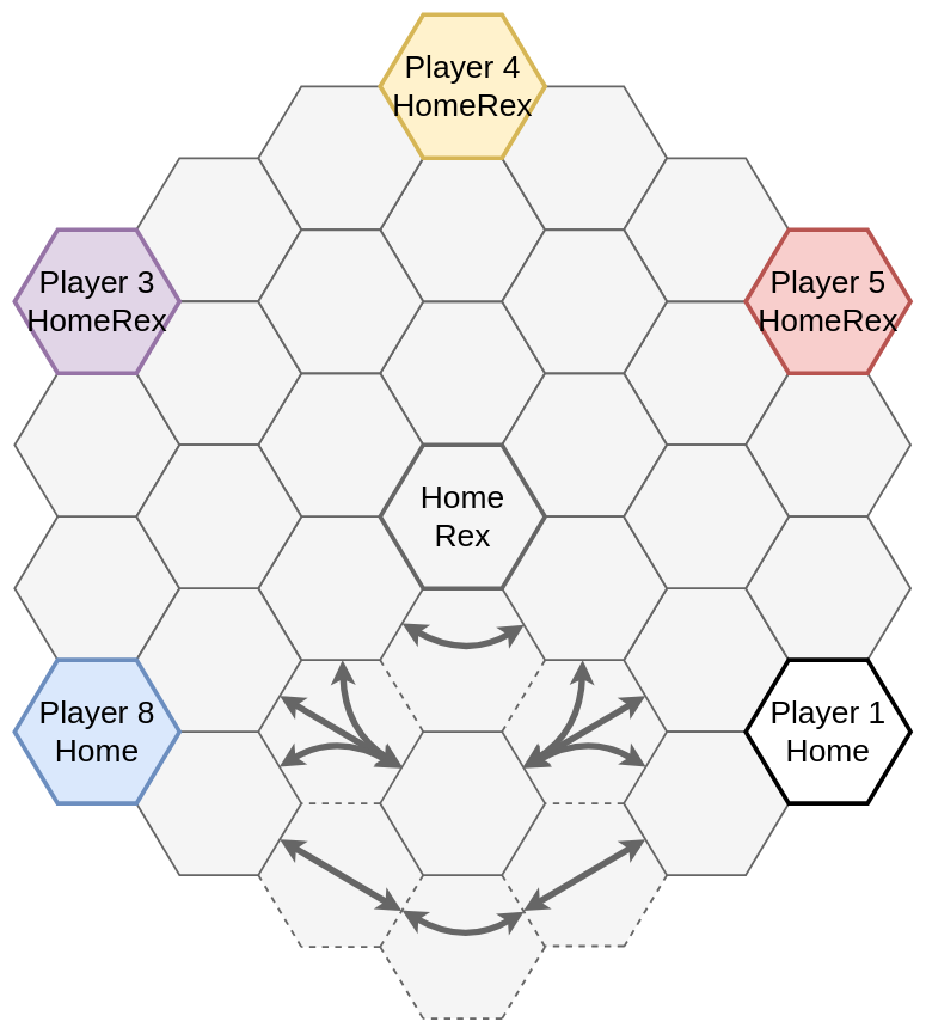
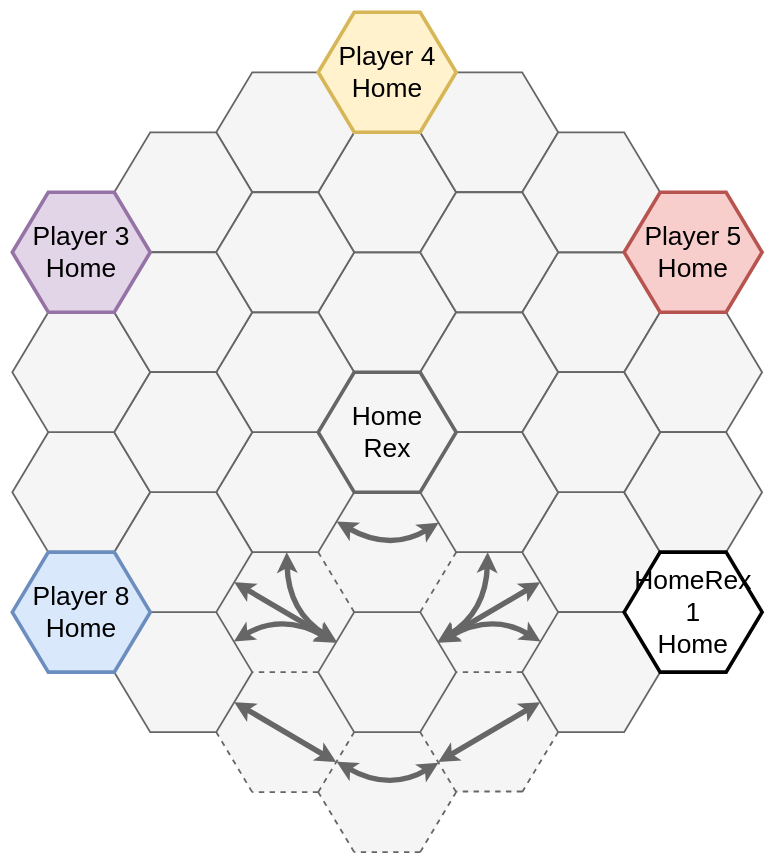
  <mxCell id="0" />
  <mxCell id="1" parent="0" />
  <mxCell id="2" value="" style="shape=hexagon;perimeter=hexagonPerimeter2;whiteSpace=wrap;html=1;fixedSize=1;size=60;fontSize=44;fontFamily=Helvetica;strokeWidth=3;fillColor=#f5f5f5;fontColor=#333333;strokeColor=none;" parent="1" vertex="1"><mxGeometry x="530" y="1220" width="230" height="200" as="geometry" /></mxCell>
  <mxCell id="3" value="" style="shape=hexagon;perimeter=hexagonPerimeter2;whiteSpace=wrap;html=1;fixedSize=1;size=60;fontSize=44;fontFamily=Helvetica;strokeWidth=3;fillColor=#f5f5f5;fontColor=#333333;strokeColor=none;" parent="1" vertex="1"><mxGeometry x="700" y="1120" width="230" height="200" as="geometry" /></mxCell>
  <mxCell id="4" value="" style="shape=hexagon;perimeter=hexagonPerimeter2;whiteSpace=wrap;html=1;fixedSize=1;size=60;fontSize=44;fontFamily=Helvetica;strokeWidth=3;fillColor=#f5f5f5;fontColor=#333333;strokeColor=none;" parent="1" vertex="1"><mxGeometry x="360" y="1120" width="230" height="200" as="geometry" /></mxCell>
  <mxCell id="5" value="" style="shape=hexagon;perimeter=hexagonPerimeter2;whiteSpace=wrap;html=1;fixedSize=1;size=60;fontSize=44;fontFamily=Helvetica;strokeWidth=3;fillColor=#f5f5f5;fontColor=#333333;strokeColor=none;" parent="1" vertex="1"><mxGeometry x="360" y="920" width="230" height="200" as="geometry" /></mxCell>
  <mxCell id="6" value="" style="shape=hexagon;perimeter=hexagonPerimeter2;whiteSpace=wrap;html=1;fixedSize=1;size=60;fontSize=44;fontFamily=Helvetica;strokeWidth=3;fillColor=#f5f5f5;fontColor=#333333;strokeColor=none;" parent="1" vertex="1"><mxGeometry x="700" y="920" width="230" height="200" as="geometry" /></mxCell>
  <mxCell id="7" value="" style="shape=hexagon;perimeter=hexagonPerimeter2;whiteSpace=wrap;html=1;fixedSize=1;size=60;fontSize=44;fontFamily=Helvetica;strokeWidth=3;fillColor=#f5f5f5;fontColor=#333333;strokeColor=none;" parent="1" vertex="1"><mxGeometry x="530" y="820" width="230" height="200" as="geometry" /></mxCell>
  <mxCell id="8" value="" style="shape=hexagon;perimeter=hexagonPerimeter2;whiteSpace=wrap;html=1;fixedSize=1;size=60;fontSize=44;fontFamily=Helvetica;strokeWidth=3;fillColor=#f5f5f5;strokeColor=#666666;fontColor=#333333;" parent="1" vertex="1"><mxGeometry x="870" y="420" width="230" height="200" as="geometry" /></mxCell>
  <mxCell id="9" value="" style="shape=hexagon;perimeter=hexagonPerimeter2;whiteSpace=wrap;html=1;fixedSize=1;size=60;fontSize=44;fontFamily=Helvetica;strokeWidth=3;fillColor=#f5f5f5;strokeColor=#666666;fontColor=#333333;" parent="1" vertex="1"><mxGeometry x="530" y="420" width="230" height="200" as="geometry" /></mxCell>
  <mxCell id="10" value="" style="shape=hexagon;perimeter=hexagonPerimeter2;whiteSpace=wrap;html=1;fixedSize=1;size=60;fontSize=44;fontFamily=Helvetica;strokeWidth=3;fillColor=#f5f5f5;strokeColor=#666666;fontColor=#333333;" parent="1" vertex="1"><mxGeometry x="530" y="220" width="230" height="200" as="geometry" /></mxCell>
  <mxCell id="11" value="" style="shape=hexagon;perimeter=hexagonPerimeter2;whiteSpace=wrap;html=1;fixedSize=1;size=60;fontSize=44;fontFamily=Helvetica;strokeWidth=3;fillColor=#f5f5f5;strokeColor=#666666;fontColor=#333333;" parent="1" vertex="1"><mxGeometry x="700" y="120" width="230" height="200" as="geometry" /></mxCell>
  <mxCell id="12" value="" style="shape=hexagon;perimeter=hexagonPerimeter2;whiteSpace=wrap;html=1;fixedSize=1;size=60;fontSize=44;fontFamily=Helvetica;strokeWidth=3;fillColor=#f5f5f5;strokeColor=#666666;fontColor=#333333;" parent="1" vertex="1"><mxGeometry x="360" y="120" width="230" height="200" as="geometry" /></mxCell>
  <mxCell id="13" value="" style="shape=hexagon;perimeter=hexagonPerimeter2;whiteSpace=wrap;html=1;fixedSize=1;size=60;fontSize=44;fontFamily=Helvetica;strokeWidth=3;fillColor=#f5f5f5;strokeColor=#666666;fontColor=#333333;" parent="1" vertex="1"><mxGeometry x="20" y="720" width="230" height="200" as="geometry" /></mxCell>
  <mxCell id="14" value="" style="shape=hexagon;perimeter=hexagonPerimeter2;whiteSpace=wrap;html=1;fixedSize=1;size=60;fontSize=44;fontFamily=Helvetica;strokeWidth=3;fillColor=#f5f5f5;strokeColor=#666666;fontColor=#333333;" parent="1" vertex="1"><mxGeometry x="360" y="720" width="230" height="200" as="geometry" /></mxCell>
  <mxCell id="15" value="" style="shape=hexagon;perimeter=hexagonPerimeter2;whiteSpace=wrap;html=1;fixedSize=1;size=60;fontSize=44;fontFamily=Helvetica;strokeWidth=3;fillColor=#f5f5f5;strokeColor=#666666;fontColor=#333333;" parent="1" vertex="1"><mxGeometry x="190" y="1020" width="230" height="200" as="geometry" /></mxCell>
  <mxCell id="16" value="" style="shape=hexagon;perimeter=hexagonPerimeter2;whiteSpace=wrap;html=1;fixedSize=1;size=60;fontSize=44;fontFamily=Helvetica;strokeWidth=3;fillColor=#f5f5f5;strokeColor=#666666;fontColor=#333333;" parent="1" vertex="1"><mxGeometry x="1040" y="520" width="230" height="200" as="geometry" /></mxCell>
  <mxCell id="17" value="" style="shape=hexagon;perimeter=hexagonPerimeter2;whiteSpace=wrap;html=1;fixedSize=1;size=60;fontSize=44;fontFamily=Helvetica;strokeWidth=3;fillColor=#f5f5f5;strokeColor=#666666;fontColor=#333333;" parent="1" vertex="1"><mxGeometry x="700" y="520" width="230" height="200" as="geometry" /></mxCell>
  <mxCell id="18" value="" style="shape=hexagon;perimeter=hexagonPerimeter2;whiteSpace=wrap;html=1;fixedSize=1;size=60;fontSize=44;fontFamily=Helvetica;strokeWidth=3;fillColor=#f5f5f5;strokeColor=#666666;fontColor=#333333;" parent="1" vertex="1"><mxGeometry x="870" y="220" width="230" height="200" as="geometry" /></mxCell>
  <mxCell id="19" value="" style="shape=hexagon;perimeter=hexagonPerimeter2;whiteSpace=wrap;html=1;fixedSize=1;size=60;fontSize=44;fontFamily=Helvetica;strokeWidth=3;fillColor=#f5f5f5;strokeColor=#666666;fontColor=#333333;" parent="1" vertex="1"><mxGeometry x="870" y="820" width="230" height="200" as="geometry" /></mxCell>
  <mxCell id="20" value="" style="shape=hexagon;perimeter=hexagonPerimeter2;whiteSpace=wrap;html=1;fixedSize=1;size=60;fontSize=44;fontFamily=Helvetica;strokeWidth=3;fillColor=#f5f5f5;strokeColor=#666666;fontColor=#333333;" parent="1" vertex="1"><mxGeometry x="870" y="1020" width="230" height="200" as="geometry" /></mxCell>
  <mxCell id="21" value="" style="shape=hexagon;perimeter=hexagonPerimeter2;whiteSpace=wrap;html=1;fixedSize=1;size=60;fontSize=44;fontFamily=Helvetica;strokeWidth=3;fillColor=#f5f5f5;strokeColor=#666666;fontColor=#333333;" parent="1" vertex="1"><mxGeometry x="1040" y="720" width="230" height="200" as="geometry" /></mxCell>
  <mxCell id="22" value="" style="shape=hexagon;perimeter=hexagonPerimeter2;whiteSpace=wrap;html=1;fixedSize=1;size=60;fontSize=44;fontFamily=Helvetica;strokeWidth=3;fillColor=#f5f5f5;strokeColor=#666666;fontColor=#333333;" parent="1" vertex="1"><mxGeometry x="700" y="720" width="230" height="200" as="geometry" /></mxCell>
  <mxCell id="23" value="" style="shape=hexagon;perimeter=hexagonPerimeter2;whiteSpace=wrap;html=1;fixedSize=1;size=60;fontSize=44;fontFamily=Helvetica;strokeWidth=3;fillColor=#f5f5f5;strokeColor=#666666;fontColor=#333333;" parent="1" vertex="1"><mxGeometry x="190" y="820" width="230" height="200" as="geometry" /></mxCell>
  <mxCell id="24" value="" style="shape=hexagon;perimeter=hexagonPerimeter2;whiteSpace=wrap;html=1;fixedSize=1;size=60;fontSize=44;fontFamily=Helvetica;strokeWidth=3;fillColor=#f5f5f5;strokeColor=#666666;fontColor=#333333;" parent="1" vertex="1"><mxGeometry x="190" y="220" width="230" height="200" as="geometry" /></mxCell>
  <mxCell id="25" value="" style="shape=hexagon;perimeter=hexagonPerimeter2;whiteSpace=wrap;html=1;fixedSize=1;size=60;fontSize=44;fontFamily=Helvetica;strokeWidth=3;fillColor=#f5f5f5;strokeColor=#666666;fontColor=#333333;" parent="1" vertex="1"><mxGeometry x="20" y="520" width="230" height="200" as="geometry" /></mxCell>
  <mxCell id="26" value="" style="shape=hexagon;perimeter=hexagonPerimeter2;whiteSpace=wrap;html=1;fixedSize=1;size=60;fontSize=44;fontFamily=Helvetica;strokeWidth=3;fillColor=#f5f5f5;strokeColor=#666666;fontColor=#333333;" parent="1" vertex="1"><mxGeometry x="360" y="520" width="230" height="200" as="geometry" /></mxCell>
  <mxCell id="27" value="" style="shape=hexagon;perimeter=hexagonPerimeter2;whiteSpace=wrap;html=1;fixedSize=1;size=60;fontSize=44;fontFamily=Helvetica;strokeWidth=3;fillColor=#f5f5f5;strokeColor=#666666;fontColor=#333333;" parent="1" vertex="1"><mxGeometry x="190" y="420" width="230" height="200" as="geometry" /></mxCell>
  <mxCell id="28" value="" style="shape=hexagon;perimeter=hexagonPerimeter2;whiteSpace=wrap;html=1;fixedSize=1;size=60;fontSize=44;fontFamily=Helvetica;strokeWidth=3;fillColor=#f5f5f5;strokeColor=#666666;fontColor=#333333;" parent="1" vertex="1"><mxGeometry x="700" y="320" width="230" height="200" as="geometry" /></mxCell>
  <mxCell id="29" value="" style="shape=hexagon;perimeter=hexagonPerimeter2;whiteSpace=wrap;html=1;fixedSize=1;size=60;fontSize=44;fontFamily=Helvetica;strokeWidth=3;fillColor=#f5f5f5;strokeColor=#666666;fontColor=#333333;" parent="1" vertex="1"><mxGeometry x="360" y="320" width="230" height="200" as="geometry" /></mxCell>
  <mxCell id="30" value="" style="shape=hexagon;perimeter=hexagonPerimeter2;whiteSpace=wrap;html=1;fixedSize=1;size=60;fontSize=44;fontFamily=Helvetica;strokeWidth=3;fillColor=#f5f5f5;strokeColor=#666666;fontColor=#333333;" parent="1" vertex="1"><mxGeometry x="190" y="620" width="230" height="200" as="geometry" /></mxCell>
  <mxCell id="31" value="" style="shape=hexagon;perimeter=hexagonPerimeter2;whiteSpace=wrap;html=1;fixedSize=1;size=60;fontSize=44;fontFamily=Helvetica;strokeWidth=3;fillColor=#f5f5f5;strokeColor=#666666;fontColor=#333333;" parent="1" vertex="1"><mxGeometry x="870" y="620" width="230" height="200" as="geometry" /></mxCell>
  <mxCell id="32" value="" style="endArrow=none;dashed=1;html=1;strokeWidth=3;fontSize=44;fillColor=#f5f5f5;strokeColor=#666666;" parent="1" edge="1"><mxGeometry width="50" height="50" relative="1" as="geometry"><mxPoint x="700" y="1420" as="sourcePoint" /><mxPoint x="760" y="1320" as="targetPoint" /></mxGeometry></mxCell>
  <mxCell id="33" value="" style="endArrow=none;dashed=1;html=1;strokeWidth=3;fontSize=44;fillColor=#f5f5f5;strokeColor=#666666;" parent="1" edge="1"><mxGeometry width="50" height="50" relative="1" as="geometry"><mxPoint x="590" y="1420" as="sourcePoint" /><mxPoint x="530" y="1320" as="targetPoint" /></mxGeometry></mxCell>
  <mxCell id="34" value="" style="endArrow=none;dashed=1;html=1;strokeWidth=3;fontSize=44;fillColor=#f5f5f5;strokeColor=#666666;" parent="1" edge="1"><mxGeometry width="50" height="50" relative="1" as="geometry"><mxPoint x="700" y="1420" as="sourcePoint" /><mxPoint x="590" y="1420" as="targetPoint" /></mxGeometry></mxCell>
  <mxCell id="35" value="" style="endArrow=classic;startArrow=classic;html=1;strokeWidth=9;fontSize=44;fillColor=#f5f5f5;strokeColor=#666666;" parent="1" source="61" target="19" edge="1"><mxGeometry width="50" height="50" relative="1" as="geometry"><mxPoint x="650" y="1060" as="sourcePoint" /><mxPoint x="700" y="1010" as="targetPoint" /></mxGeometry></mxCell>
  <mxCell id="36" value="" style="endArrow=classic;startArrow=classic;html=1;strokeWidth=9;fontSize=44;fillColor=#f5f5f5;strokeColor=#666666;" parent="1" source="23" target="61" edge="1"><mxGeometry width="50" height="50" relative="1" as="geometry"><mxPoint x="740" y="1080" as="sourcePoint" /><mxPoint x="910" y="980" as="targetPoint" /></mxGeometry></mxCell>
  <mxCell id="37" value="" style="curved=1;endArrow=classic;html=1;strokeWidth=9;startArrow=classic;startFill=1;fontSize=44;fillColor=#f5f5f5;strokeColor=#666666;" parent="1" source="14" target="22" edge="1"><mxGeometry width="50" height="50" relative="1" as="geometry"><mxPoint x="559.836" y="870.273" as="sourcePoint" /><mxPoint x="730.164" y="870.273" as="targetPoint" /><Array as="points"><mxPoint x="650" y="920" /></Array></mxGeometry></mxCell>
  <mxCell id="38" value="" style="curved=1;endArrow=classic;html=1;strokeWidth=9;startArrow=classic;startFill=1;fontSize=44;fillColor=#f5f5f5;strokeColor=#666666;" parent="1" source="14" target="61" edge="1"><mxGeometry width="50" height="50" relative="1" as="geometry"><mxPoint x="489.996" y="960.003" as="sourcePoint" /><mxPoint x="660.324" y="960.003" as="targetPoint" /><Array as="points"><mxPoint x="480" y="1020" /></Array></mxGeometry></mxCell>
  <mxCell id="39" value="" style="curved=1;endArrow=classic;html=1;strokeWidth=9;startArrow=classic;startFill=1;fontSize=44;fillColor=#f5f5f5;strokeColor=#666666;" parent="1" source="22" target="61" edge="1"><mxGeometry width="50" height="50" relative="1" as="geometry"><mxPoint x="488.125" y="930" as="sourcePoint" /><mxPoint x="578.795" y="1065.341" as="targetPoint" /><Array as="points"><mxPoint x="810" y="1020" /></Array></mxGeometry></mxCell>
  <mxCell id="40" value="" style="curved=1;endArrow=classic;html=1;strokeWidth=9;startArrow=classic;startFill=1;fontSize=44;fillColor=#f5f5f5;strokeColor=#666666;" parent="1" source="15" target="61" edge="1"><mxGeometry width="50" height="50" relative="1" as="geometry"><mxPoint x="498.125" y="940" as="sourcePoint" /><mxPoint x="588.795" y="1075.341" as="targetPoint" /><Array as="points"><mxPoint x="470" y="1020" /></Array></mxGeometry></mxCell>
  <mxCell id="41" value="" style="curved=1;endArrow=classic;html=1;strokeWidth=9;startArrow=classic;startFill=1;fontSize=44;fillColor=#f5f5f5;strokeColor=#666666;" parent="1" source="61" target="20" edge="1"><mxGeometry width="50" height="50" relative="1" as="geometry"><mxPoint x="400.638" y="1081.064" as="sourcePoint" /><mxPoint x="570.667" y="1078.889" as="targetPoint" /><Array as="points"><mxPoint x="820" y="1020" /></Array></mxGeometry></mxCell>
  <mxCell id="42" value="" style="endArrow=none;dashed=1;html=1;strokeWidth=3;fontSize=44;fillColor=#f5f5f5;strokeColor=#666666;" parent="1" edge="1"><mxGeometry width="50" height="50" relative="1" as="geometry"><mxPoint x="420" y="1320" as="sourcePoint" /><mxPoint x="360" y="1220" as="targetPoint" /></mxGeometry></mxCell>
  <mxCell id="43" value="" style="endArrow=none;dashed=1;html=1;strokeWidth=3;fontSize=44;fillColor=#f5f5f5;strokeColor=#666666;" parent="1" edge="1"><mxGeometry width="50" height="50" relative="1" as="geometry"><mxPoint x="530" y="1320" as="sourcePoint" /><mxPoint x="420" y="1320" as="targetPoint" /></mxGeometry></mxCell>
  <mxCell id="44" value="" style="endArrow=none;dashed=1;html=1;strokeWidth=3;fontSize=44;fillColor=#f5f5f5;strokeColor=#666666;" parent="1" edge="1"><mxGeometry width="50" height="50" relative="1" as="geometry"><mxPoint x="870" y="1319" as="sourcePoint" /><mxPoint x="760" y="1319" as="targetPoint" /></mxGeometry></mxCell>
  <mxCell id="45" value="" style="endArrow=none;dashed=1;html=1;strokeWidth=3;fontSize=44;fillColor=#f5f5f5;strokeColor=#666666;" parent="1" edge="1"><mxGeometry width="50" height="50" relative="1" as="geometry"><mxPoint x="870" y="1320" as="sourcePoint" /><mxPoint x="930" y="1220" as="targetPoint" /></mxGeometry></mxCell>
  <mxCell id="46" value="" style="endArrow=none;dashed=1;html=1;strokeWidth=3;fontSize=44;fillColor=#f5f5f5;strokeColor=#666666;" parent="1" edge="1"><mxGeometry width="50" height="50" relative="1" as="geometry"><mxPoint x="760" y="1320" as="sourcePoint" /><mxPoint x="700" y="1220" as="targetPoint" /></mxGeometry></mxCell>
  <mxCell id="47" value="" style="endArrow=none;dashed=1;html=1;strokeWidth=3;fontSize=44;fillColor=#f5f5f5;strokeColor=#666666;" parent="1" edge="1"><mxGeometry width="50" height="50" relative="1" as="geometry"><mxPoint x="530" y="1320" as="sourcePoint" /><mxPoint x="590" y="1220" as="targetPoint" /></mxGeometry></mxCell>
  <mxCell id="48" value="" style="endArrow=none;dashed=1;html=1;strokeWidth=3;fontSize=44;fillColor=#f5f5f5;strokeColor=#666666;" parent="1" edge="1"><mxGeometry width="50" height="50" relative="1" as="geometry"><mxPoint x="530" y="1120" as="sourcePoint" /><mxPoint x="420" y="1120" as="targetPoint" /></mxGeometry></mxCell>
  <mxCell id="49" value="" style="endArrow=none;dashed=1;html=1;strokeWidth=3;fontSize=44;fillColor=#f5f5f5;strokeColor=#666666;" parent="1" edge="1"><mxGeometry width="50" height="50" relative="1" as="geometry"><mxPoint x="870" y="1120" as="sourcePoint" /><mxPoint x="760" y="1120" as="targetPoint" /></mxGeometry></mxCell>
  <mxCell id="50" value="" style="endArrow=none;dashed=1;html=1;strokeWidth=3;fontSize=44;fillColor=#f5f5f5;strokeColor=#666666;" parent="1" edge="1"><mxGeometry width="50" height="50" relative="1" as="geometry"><mxPoint x="590" y="1020" as="sourcePoint" /><mxPoint x="530" y="920" as="targetPoint" /></mxGeometry></mxCell>
  <mxCell id="51" value="" style="endArrow=none;dashed=1;html=1;strokeWidth=3;fontSize=44;fillColor=#f5f5f5;strokeColor=#666666;" parent="1" edge="1"><mxGeometry width="50" height="50" relative="1" as="geometry"><mxPoint x="700" y="1020" as="sourcePoint" /><mxPoint x="760" y="920" as="targetPoint" /></mxGeometry></mxCell>
- <mxCell id="52" value="Player 1&lt;br style=&quot;font-size: 44px;&quot;&gt;Home" style="shape=hexagon;perimeter=hexagonPerimeter2;whiteSpace=wrap;html=1;fixedSize=1;size=60;fontSize=44;fontFamily=Helvetica;strokeWidth=6;" parent="1" vertex="1"><mxGeometry x="1040" y="920" width="230" height="200" as="geometry" /></mxCell>
+ <mxCell id="52" value="HomeRex 1&lt;br style=&quot;font-size: 44px;&quot;&gt;Home" style="shape=hexagon;perimeter=hexagonPerimeter2;whiteSpace=wrap;html=1;fixedSize=1;size=60;fontSize=44;fontFamily=Helvetica;strokeWidth=6;" parent="1" vertex="1"><mxGeometry x="1040" y="920" width="230" height="200" as="geometry" /></mxCell>
  <mxCell id="53" value="Player 8&lt;br style=&quot;font-size: 44px;&quot;&gt;Home" style="shape=hexagon;perimeter=hexagonPerimeter2;whiteSpace=wrap;html=1;fixedSize=1;size=60;fontSize=44;fontFamily=Helvetica;fillColor=#dae8fc;strokeColor=#6c8ebf;strokeWidth=6;" parent="1" vertex="1"><mxGeometry x="20" y="920" width="230" height="200" as="geometry" /></mxCell>
- <mxCell id="54" value="Player 3&lt;br style=&quot;font-size: 44px;&quot;&gt;HomeRex" style="shape=hexagon;perimeter=hexagonPerimeter2;whiteSpace=wrap;html=1;fixedSize=1;size=60;fontSize=44;fontFamily=Helvetica;fillColor=#e1d5e7;strokeColor=#9673a6;strokeWidth=6;" parent="1" vertex="1"><mxGeometry x="20" y="320" width="230" height="200" as="geometry" /></mxCell>
- <mxCell id="55" value="Player 4&lt;br style=&quot;font-size: 44px;&quot;&gt;HomeRex" style="shape=hexagon;perimeter=hexagonPerimeter2;whiteSpace=wrap;html=1;fixedSize=1;size=60;fontSize=44;fontFamily=Helvetica;fillColor=#fff2cc;strokeColor=#d6b656;strokeWidth=6;" parent="1" vertex="1"><mxGeometry x="530" y="20" width="230" height="200" as="geometry" /></mxCell>
- <mxCell id="56" value="Player 5&lt;br style=&quot;font-size: 44px;&quot;&gt;HomeRex" style="shape=hexagon;perimeter=hexagonPerimeter2;whiteSpace=wrap;html=1;fixedSize=1;size=60;fontSize=44;fontFamily=Helvetica;fillColor=#f8cecc;strokeColor=#b85450;strokeWidth=6;" parent="1" vertex="1"><mxGeometry x="1040" y="320" width="230" height="200" as="geometry" /></mxCell>
+ <mxCell id="54" value="Player 3&lt;br style=&quot;font-size: 44px;&quot;&gt;Home" style="shape=hexagon;perimeter=hexagonPerimeter2;whiteSpace=wrap;html=1;fixedSize=1;size=60;fontSize=44;fontFamily=Helvetica;fillColor=#e1d5e7;strokeColor=#9673a6;strokeWidth=6;" parent="1" vertex="1"><mxGeometry x="20" y="320" width="230" height="200" as="geometry" /></mxCell>
+ <mxCell id="55" value="Player 4&lt;br style=&quot;font-size: 44px;&quot;&gt;Home" style="shape=hexagon;perimeter=hexagonPerimeter2;whiteSpace=wrap;html=1;fixedSize=1;size=60;fontSize=44;fontFamily=Helvetica;fillColor=#fff2cc;strokeColor=#d6b656;strokeWidth=6;" parent="1" vertex="1"><mxGeometry x="530" y="20" width="230" height="200" as="geometry" /></mxCell>
+ <mxCell id="56" value="Player 5&lt;br style=&quot;font-size: 44px;&quot;&gt;Home" style="shape=hexagon;perimeter=hexagonPerimeter2;whiteSpace=wrap;html=1;fixedSize=1;size=60;fontSize=44;fontFamily=Helvetica;fillColor=#f8cecc;strokeColor=#b85450;strokeWidth=6;" parent="1" vertex="1"><mxGeometry x="1040" y="320" width="230" height="200" as="geometry" /></mxCell>
  <mxCell id="57" value="Home&lt;br style=&quot;font-size: 44px;&quot;&gt;Rex" style="shape=hexagon;perimeter=hexagonPerimeter2;whiteSpace=wrap;html=1;fixedSize=1;size=60;fontSize=44;fontFamily=Helvetica;strokeWidth=6;strokeColor=#666666;fillColor=#f5f5f5;" parent="1" vertex="1"><mxGeometry x="530" y="620" width="230" height="200" as="geometry" /></mxCell>
  <mxCell id="58" value="" style="endArrow=classic;startArrow=classic;html=1;strokeWidth=9;fontSize=44;fillColor=#f5f5f5;strokeColor=#666666;" parent="1" source="15" target="2" edge="1"><mxGeometry width="50" height="50" relative="1" as="geometry"><mxPoint x="360" y="1150" as="sourcePoint" /><mxPoint x="530" y="1250" as="targetPoint" /></mxGeometry></mxCell>
  <mxCell id="59" value="" style="endArrow=classic;startArrow=classic;html=1;strokeWidth=9;fontSize=44;fillColor=#f5f5f5;strokeColor=#666666;" parent="1" source="2" target="20" edge="1"><mxGeometry width="50" height="50" relative="1" as="geometry"><mxPoint x="400" y="1180" as="sourcePoint" /><mxPoint x="570" y="1280" as="targetPoint" /></mxGeometry></mxCell>
  <mxCell id="60" value="" style="curved=1;endArrow=classic;html=1;strokeWidth=9;startArrow=classic;startFill=1;fontSize=44;fillColor=#f5f5f5;strokeColor=#666666;" parent="1" source="4" target="3" edge="1"><mxGeometry width="50" height="50" relative="1" as="geometry"><mxPoint x="559.988" y="1289.996" as="sourcePoint" /><mxPoint x="730.017" y="1292.171" as="targetPoint" /><Array as="points"><mxPoint x="649" y="1320" /></Array></mxGeometry></mxCell>
  <mxCell id="61" value="" style="shape=hexagon;perimeter=hexagonPerimeter2;whiteSpace=wrap;html=1;fixedSize=1;size=60;fontSize=44;fontFamily=Helvetica;strokeWidth=3;fillColor=#f5f5f5;strokeColor=#666666;fontColor=#333333;" parent="1" vertex="1"><mxGeometry x="530" y="1020" width="230" height="200" as="geometry" /></mxCell>
